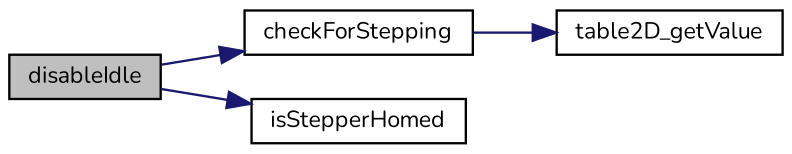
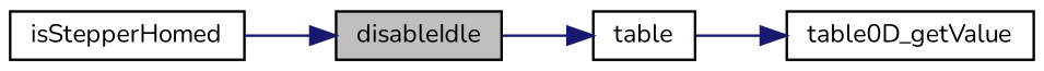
  digraph {
    fontname=Nunito
    rankdir=LR
    node [color=black fillcolor=white fontname=Nunito fontsize=10 shape=record style=filled]
    edge [color=midnightblue fontname=Nunito fontsize=10 labelfontname=Helvetica labelfontsize=10 style=solid]
    n1 [fillcolor=grey75 fontcolor=black height=0.2 label=disableIdle width=0.4]
-   n2 [height=0.2 label=checkForStepping width=0.4]
+   n2 [height=0.2 label=table width=0.4]
    n3 [height=0.2 label=isStepperHomed width=0.4]
-   n4 [height=0.2 label=table2D_getValue width=0.4]
+   n4 [height=0.2 label=table0D_getValue width=0.4]
    n1 -> n2
-   n1 -> n3
+   n3 -> n1
    n2 -> n4
  }
